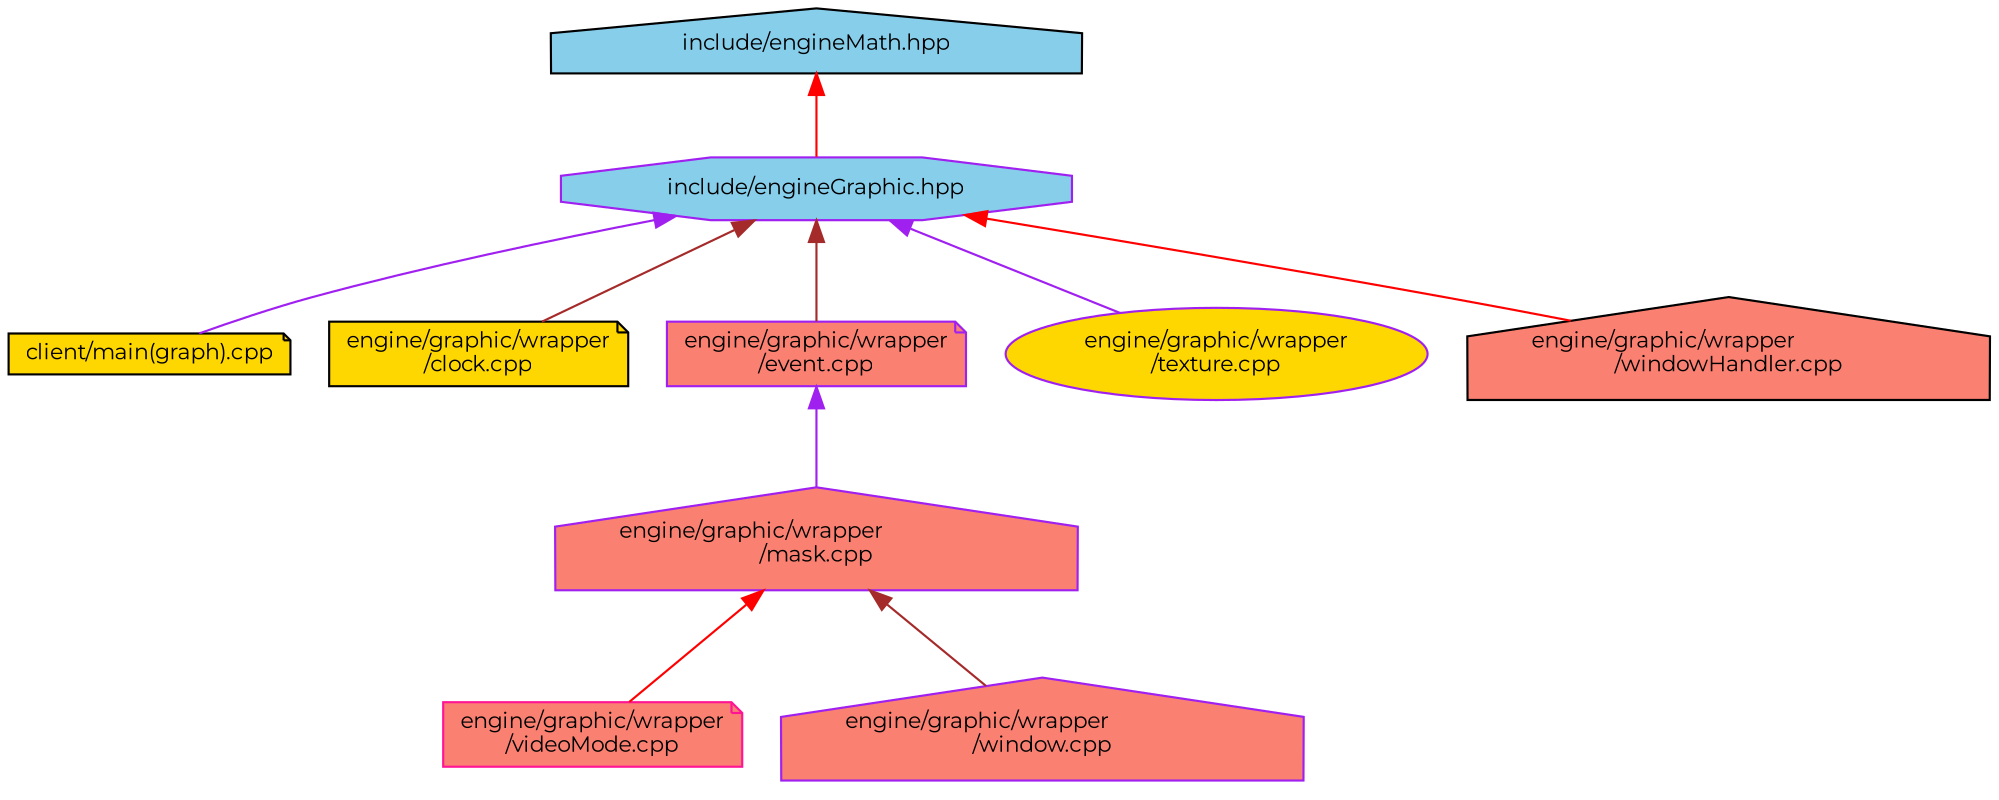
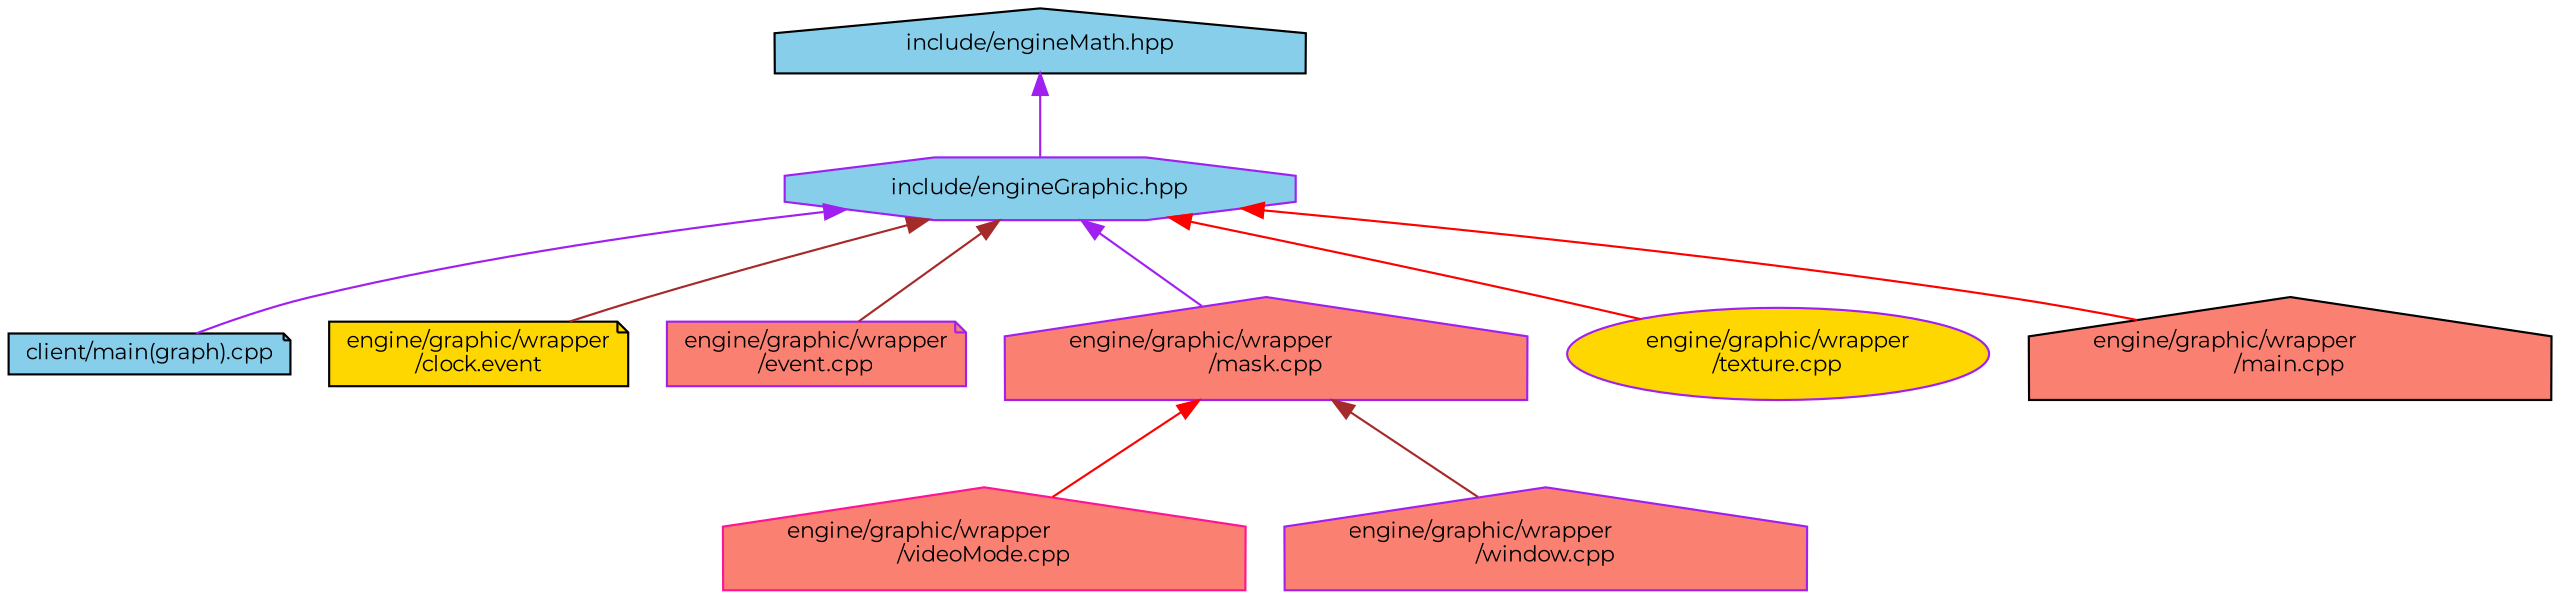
  digraph {
    fontname=Montserrat
    node [color=purple fillcolor=salmon fontname=Montserrat fontsize=10 shape=house style=filled]
    edge [color=purple dir=back fontname=Montserrat fontsize=10 labelfontname=Helvetica labelfontsize=10 style=solid]
    n1 [color=black fillcolor=skyblue fontcolor=black height=0.2 label="include/engineMath.hpp" width=0.4]
    n2 [fillcolor=skyblue height=0.2 label="include/engineGraphic.hpp" shape=octagon width=0.4]
-   n3 [color=black fillcolor=gold height=0.2 label="client/main(graph).cpp" shape=note width=0.4]
-   n4 [color=black fillcolor=gold height=0.2 label="engine/graphic/wrapper\l/clock.cpp" shape=note width=0.4]
+   n3 [color=black fillcolor=skyblue height=0.2 label="client/main(graph).cpp" shape=note width=0.4]
+   n4 [color=black fillcolor=gold height=0.2 label="engine/graphic/wrapper\l/clock.event" shape=note width=0.4]
    n5 [height=0.2 label="engine/graphic/wrapper\l/event.cpp" shape=note width=0.4]
    n6 [height=0.2 label="engine/graphic/wrapper\l/mask.cpp" width=0.4]
    n7 [fillcolor=gold height=0.2 label="engine/graphic/wrapper\l/texture.cpp" shape=ellipse width=0.4]
-   n8 [color=black height=0.2 label="engine/graphic/wrapper\l/windowHandler.cpp" width=0.4]
-   n9 [color=deeppink height=0.2 label="engine/graphic/wrapper\l/videoMode.cpp" shape=note width=0.4]
+   n8 [color=black height=0.2 label="engine/graphic/wrapper\l/main.cpp" width=0.4]
+   n9 [color=deeppink height=0.2 label="engine/graphic/wrapper\l/videoMode.cpp" width=0.4]
    n10 [height=0.2 label="engine/graphic/wrapper\l/window.cpp" width=0.4]
-   n1 -> n2 [color=red]
+   n1 -> n2
    n2 -> n3
    n2 -> n4 [color=brown]
    n2 -> n5 [color=brown]
-   n5 -> n6
-   n2 -> n7
+   n2 -> n6
+   n2 -> n7 [color=red]
    n2 -> n8 [color=red]
    n6 -> n9 [color=red]
    n6 -> n10 [color=brown]
  }
